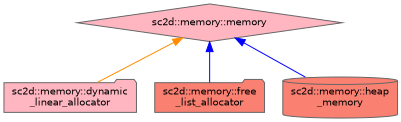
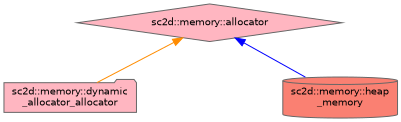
  digraph {
    rankdir=TB
    node [color=gray40 fillcolor=lightpink fontname=Helvetica fontsize=10 shape=folder style=filled]
    edge [color=blue dir=back fontname=Helvetica fontsize=10 labelfontname=Helvetica labelfontsize=10 style=solid]
-   n1 [height=0.2 label="sc2d::memory::memory" shape=diamond width=0.4]
-   n2 [height=0.2 label="sc2d::memory::dynamic\l_linear_allocator" width=0.4]
-   n3 [fillcolor=salmon height=0.2 label="sc2d::memory::free\l_list_allocator" width=0.4]
+   n1 [height=0.2 label="sc2d::memory::allocator" shape=diamond width=0.4]
+   n2 [height=0.2 label="sc2d::memory::dynamic\l_allocator_allocator" width=0.4]
    n4 [fillcolor=salmon height=0.2 label="sc2d::memory::heap\l_memory" shape=cylinder width=0.4]
    n1 -> n2 [color=darkorange]
-   n1 -> n3
    n1 -> n4
  }
